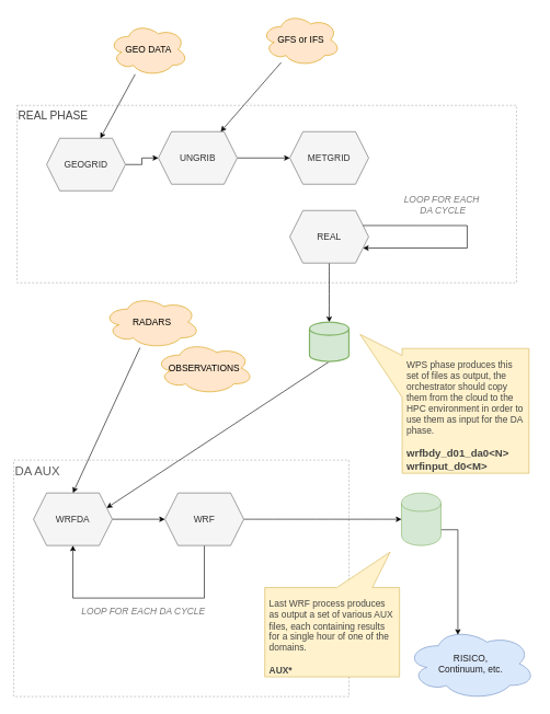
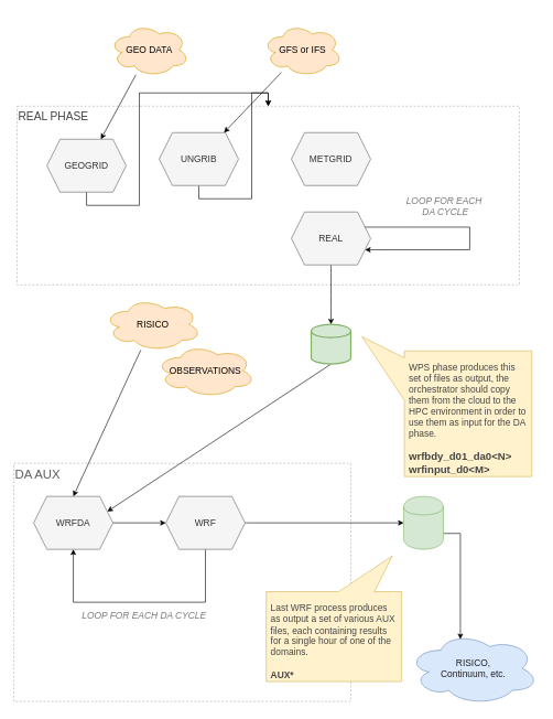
  <mxCell id="0" />
  <mxCell id="1" parent="0" />
  <mxCell id="2" value="&lt;font style=&quot;font-size: 19px&quot; color=&quot;#5e5e5e&quot;&gt;DA AUX&lt;/font&gt;" style="rounded=0;whiteSpace=wrap;html=1;dashed=1;strokeColor=#A6A6A6;align=left;verticalAlign=top;fontColor=#CFCFCF;" parent="1" vertex="1"><mxGeometry x="20" y="700" width="510" height="360" as="geometry" /></mxCell>
  <mxCell id="3" value="&lt;font color=&quot;#424242&quot; style=&quot;font-size: 17px&quot;&gt;REAL PHASE&lt;/font&gt;" style="rounded=0;whiteSpace=wrap;html=1;dashed=1;strokeColor=#A6A6A6;align=left;verticalAlign=top;fontColor=#CFCFCF;" parent="1" vertex="1"><mxGeometry x="25" y="160" width="760" height="270" as="geometry" /></mxCell>
  <mxCell id="4" value="&lt;div style=&quot;font-size: 14px&quot;&gt;&lt;font color=&quot;#454545&quot; style=&quot;font-size: 14px&quot;&gt;WPS phase produces this set of files as output, the orchestrator should copy them from the cloud to the HPC environment in order to use them as input for the DA phase.&lt;/font&gt;&lt;/div&gt;&lt;div style=&quot;font-size: 14px&quot;&gt;&lt;font color=&quot;#454545&quot; style=&quot;font-size: 14px&quot;&gt;&lt;br style=&quot;font-size: 14px&quot;&gt;&lt;/font&gt;&lt;/div&gt;&lt;div style=&quot;font-size: 16px&quot;&gt;&lt;font color=&quot;#454545&quot; style=&quot;font-size: 16px&quot;&gt;&lt;b&gt;wrfbdy_d01_da0&amp;lt;N&amp;gt;&lt;/b&gt;&lt;/font&gt;&lt;/div&gt;&lt;div style=&quot;font-size: 16px&quot;&gt;&lt;span style=&quot;color: rgb(69 , 69 , 69)&quot;&gt;&lt;b&gt;&lt;font style=&quot;font-size: 16px&quot;&gt;wrfinput_d0&amp;lt;M&amp;gt;&lt;/font&gt;&lt;/b&gt;&lt;/span&gt;&lt;/div&gt;" style="whiteSpace=wrap;html=1;shape=mxgraph.basic.rectCallout;dx=42.57;dy=64;boundedLbl=1;align=left;fontSize=14;strokeColor=#d6b656;spacingTop=10;spacingLeft=5;direction=south;spacingBottom=10;spacingRight=5;verticalAlign=top;fillColor=#fff2cc;" parent="1" vertex="1"><mxGeometry x="547" y="530" width="257" height="190" as="geometry" /></mxCell>
- <mxCell id="5" value="" style="edgeStyle=orthogonalEdgeStyle;rounded=0;orthogonalLoop=1;jettySize=auto;html=1;fontSize=14;fontColor=#616161;" parent="1" source="6" target="8" edge="1"><mxGeometry relative="1" as="geometry" /></mxCell>
+ <mxCell id="5" value="" style="edgeStyle=orthogonalEdgeStyle;rounded=0;orthogonalLoop=1;jettySize=auto;html=1;fontSize=14;fontColor=#616161;" parent="1" source="6" target="3" edge="1"><mxGeometry relative="1" as="geometry" /></mxCell>
  <mxCell id="6" value="GEOGRID" style="shape=hexagon;perimeter=hexagonPerimeter2;whiteSpace=wrap;html=1;fixedSize=1;strokeColor=#666666;fontSize=14;align=center;fontColor=#333333;fillColor=#f5f5f5;" parent="1" vertex="1"><mxGeometry x="70" y="210" width="120" height="80" as="geometry" /></mxCell>
- <mxCell id="7" value="" style="edgeStyle=orthogonalEdgeStyle;rounded=0;orthogonalLoop=1;jettySize=auto;html=1;fontSize=14;fontColor=#616161;" parent="1" source="8" target="9" edge="1"><mxGeometry relative="1" as="geometry" /></mxCell>
+ <mxCell id="7" value="" style="edgeStyle=orthogonalEdgeStyle;rounded=0;orthogonalLoop=1;jettySize=auto;html=1;fontSize=14;fontColor=#616161;" parent="1" source="8" target="3" edge="1"><mxGeometry relative="1" as="geometry" /></mxCell>
  <mxCell id="8" value="UNGRIB" style="shape=hexagon;perimeter=hexagonPerimeter2;whiteSpace=wrap;html=1;fixedSize=1;strokeColor=#666666;fontSize=14;align=center;fontColor=#333333;fillColor=#f5f5f5;" parent="1" vertex="1"><mxGeometry x="240" y="200" width="120" height="80" as="geometry" /></mxCell>
  <mxCell id="9" value="METGRID" style="shape=hexagon;perimeter=hexagonPerimeter2;whiteSpace=wrap;html=1;fixedSize=1;strokeColor=#666666;fontSize=14;align=center;fontColor=#333333;fillColor=#f5f5f5;" parent="1" vertex="1"><mxGeometry x="440" y="200" width="120" height="80" as="geometry" /></mxCell>
  <mxCell id="10" value="" style="rounded=0;orthogonalLoop=1;jettySize=auto;html=1;fontSize=14;fontColor=#787878;exitX=0.5;exitY=1;exitDx=0;exitDy=0;exitPerimeter=0;entryX=1;entryY=0.25;entryDx=0;entryDy=0;" parent="1" source="19" target="14" edge="1"><mxGeometry relative="1" as="geometry"><mxPoint x="500" y="480" as="targetPoint" /></mxGeometry></mxCell>
  <mxCell id="11" value="" style="edgeStyle=orthogonalEdgeStyle;curved=1;rounded=0;orthogonalLoop=1;jettySize=auto;html=1;fontSize=14;fontColor=#787878;entryX=0.5;entryY=0;entryDx=0;entryDy=0;entryPerimeter=0;" parent="1" source="12" target="19" edge="1"><mxGeometry relative="1" as="geometry" /></mxCell>
  <mxCell id="12" value="REAL" style="shape=hexagon;perimeter=hexagonPerimeter2;whiteSpace=wrap;html=1;fixedSize=1;strokeColor=#666666;fontSize=14;align=center;fontColor=#333333;fillColor=#f5f5f5;" parent="1" vertex="1"><mxGeometry x="440" y="320" width="120" height="80" as="geometry" /></mxCell>
  <mxCell id="13" value="" style="edgeStyle=none;rounded=0;orthogonalLoop=1;jettySize=auto;html=1;fontSize=14;fontColor=#787878;" parent="1" source="14" target="18" edge="1"><mxGeometry relative="1" as="geometry" /></mxCell>
  <mxCell id="14" value="WRFDA" style="shape=hexagon;perimeter=hexagonPerimeter2;whiteSpace=wrap;html=1;fixedSize=1;strokeColor=#666666;fontSize=14;align=center;fontColor=#333333;fillColor=#f5f5f5;" parent="1" vertex="1"><mxGeometry x="50" y="750" width="120" height="80" as="geometry" /></mxCell>
  <mxCell id="15" value="" style="edgeStyle=orthogonalEdgeStyle;rounded=0;orthogonalLoop=1;jettySize=auto;html=1;fontSize=14;fontColor=#787878;entryX=0.5;entryY=1;entryDx=0;entryDy=0;exitX=0.5;exitY=1;exitDx=0;exitDy=0;" parent="1" source="18" target="14" edge="1"><mxGeometry relative="1" as="geometry"><mxPoint x="450" y="790" as="targetPoint" /><Array as="points"><mxPoint x="310" y="910" /><mxPoint x="110" y="910" /></Array></mxGeometry></mxCell>
  <mxCell id="16" value="LOOP FOR EACH DA CYCLE" style="edgeLabel;html=1;align=center;verticalAlign=middle;resizable=0;points=[];fontSize=14;fontColor=#787878;fontStyle=2" parent="15" vertex="1" connectable="0"><mxGeometry x="0.392" y="-2" relative="1" as="geometry"><mxPoint x="77.14" y="22" as="offset" /></mxGeometry></mxCell>
  <mxCell id="17" value="" style="edgeStyle=orthogonalEdgeStyle;curved=1;rounded=0;orthogonalLoop=1;jettySize=auto;html=1;fontSize=14;fontColor=#787878;" parent="1" source="18" target="21" edge="1"><mxGeometry relative="1" as="geometry" /></mxCell>
  <mxCell id="18" value="WRF" style="shape=hexagon;perimeter=hexagonPerimeter2;whiteSpace=wrap;html=1;fixedSize=1;strokeColor=#666666;fontSize=14;align=center;fontColor=#333333;fillColor=#f5f5f5;" parent="1" vertex="1"><mxGeometry x="250" y="750" width="120" height="80" as="geometry" /></mxCell>
  <mxCell id="19" value="" style="strokeWidth=2;html=1;shape=mxgraph.flowchart.database;whiteSpace=wrap;fontSize=14;align=center;fillColor=#d5e8d4;strokeColor=#82b366;" parent="1" vertex="1"><mxGeometry x="470" y="490" width="60" height="60" as="geometry" /></mxCell>
  <mxCell id="20" value="" style="edgeStyle=orthogonalEdgeStyle;rounded=0;orthogonalLoop=1;jettySize=auto;html=1;fontSize=14;fontColor=#787878;entryX=0.4;entryY=0.1;entryDx=0;entryDy=0;entryPerimeter=0;exitX=1;exitY=0.7;exitDx=0;exitDy=0;" parent="1" source="21" target="25" edge="1"><mxGeometry relative="1" as="geometry"><mxPoint x="720" y="790" as="targetPoint" /></mxGeometry></mxCell>
  <mxCell id="21" value="" style="shape=cylinder;whiteSpace=wrap;html=1;boundedLbl=1;backgroundOutline=1;fontSize=14;strokeColor=#82b366;fillColor=#d5e8d4;" parent="1" vertex="1"><mxGeometry x="610" y="750" width="60" height="80" as="geometry" /></mxCell>
  <mxCell id="22" value="&lt;div style=&quot;font-size: 14px&quot;&gt;&lt;font color=&quot;#454545&quot;&gt;Last WRF process produces as output a set of various AUX files, each containing results for a single hour of one of the domains.&lt;br&gt;&lt;br&gt;&lt;b&gt;AUX*&lt;/b&gt;&lt;/font&gt;&lt;/div&gt;" style="whiteSpace=wrap;html=1;shape=mxgraph.basic.rectCallout;dx=68.29;dy=54;boundedLbl=1;align=left;fontSize=14;strokeColor=#d6b656;spacingTop=10;spacingLeft=5;direction=west;spacingBottom=10;spacingRight=5;verticalAlign=top;fillColor=#fff2cc;" parent="1" vertex="1"><mxGeometry x="402" y="840" width="205" height="190" as="geometry" /></mxCell>
  <mxCell id="23" value="" style="edgeStyle=orthogonalEdgeStyle;rounded=0;orthogonalLoop=1;jettySize=auto;html=1;fontSize=14;fontColor=#616161;entryX=1;entryY=0.75;entryDx=0;entryDy=0;exitX=1;exitY=0.25;exitDx=0;exitDy=0;" parent="1" source="12" target="12" edge="1"><mxGeometry relative="1" as="geometry"><mxPoint x="453" y="330" as="sourcePoint" /><mxPoint x="560" y="390" as="targetPoint" /><Array as="points"><mxPoint x="710" y="343" /><mxPoint x="710" y="377" /></Array></mxGeometry></mxCell>
  <mxCell id="24" value="LOOP FOR EACH&lt;br&gt;&amp;nbsp;DA CYCLE" style="edgeLabel;html=1;align=center;verticalAlign=middle;resizable=0;points=[];fontSize=14;fontStyle=2;fontColor=#787878;" parent="23" vertex="1" connectable="0"><mxGeometry x="-0.7" relative="1" as="geometry"><mxPoint x="65.71" y="-32.86" as="offset" /></mxGeometry></mxCell>
  <mxCell id="25" value="&lt;font color=&quot;#1f1f1f&quot;&gt;RISICO, &lt;br&gt;Continuum, etc.&lt;/font&gt;" style="ellipse;shape=cloud;whiteSpace=wrap;html=1;strokeColor=#6c8ebf;fontSize=14;align=center;fillColor=#dae8fc;" parent="1" vertex="1"><mxGeometry x="617" y="955" width="197" height="110" as="geometry" /></mxCell>
  <mxCell id="26" value="" style="rounded=0;orthogonalLoop=1;jettySize=auto;html=1;fontSize=14;fontColor=#787878;" parent="1" source="27" target="8" edge="1"><mxGeometry relative="1" as="geometry" /></mxCell>
- <mxCell id="27" value="GFS or IFS" style="ellipse;shape=cloud;whiteSpace=wrap;html=1;strokeColor=#d79b00;fontSize=14;align=center;fillColor=#ffe6cc;" parent="1" vertex="1"><mxGeometry x="397" y="20" width="120" height="80" as="geometry" /></mxCell>
+ <mxCell id="27" value="GFS or IFS" style="ellipse;shape=cloud;whiteSpace=wrap;html=1;strokeColor=#d79b00;fontSize=14;align=center;fillColor=#ffe6cc;" parent="1" vertex="1"><mxGeometry x="397" y="35" width="120" height="80" as="geometry" /></mxCell>
  <mxCell id="28" value="" style="rounded=0;orthogonalLoop=1;jettySize=auto;html=1;fontSize=14;fontColor=#787878;" parent="1" source="29" target="6" edge="1"><mxGeometry relative="1" as="geometry" /></mxCell>
  <mxCell id="29" value="GEO DATA" style="ellipse;shape=cloud;whiteSpace=wrap;html=1;strokeColor=#d79b00;fontSize=14;align=center;fillColor=#ffe6cc;" parent="1" vertex="1"><mxGeometry x="165" y="35" width="120" height="80" as="geometry" /></mxCell>
  <mxCell id="30" value="" style="rounded=0;orthogonalLoop=1;jettySize=auto;html=1;fontSize=14;fontColor=#787878;entryX=0.5;entryY=0;entryDx=0;entryDy=0;" parent="1" source="31" target="14" edge="1"><mxGeometry relative="1" as="geometry" /></mxCell>
- <mxCell id="31" value="RADARS" style="ellipse;shape=cloud;whiteSpace=wrap;html=1;strokeColor=#d79b00;fontSize=14;align=center;fillColor=#ffe6cc;" parent="1" vertex="1"><mxGeometry x="156.5" y="450" width="147" height="80" as="geometry" /></mxCell>
+ <mxCell id="31" value="RISICO" style="ellipse;shape=cloud;whiteSpace=wrap;html=1;strokeColor=#d79b00;fontSize=14;align=center;fillColor=#ffe6cc;" parent="1" vertex="1"><mxGeometry x="156.5" y="450" width="147" height="80" as="geometry" /></mxCell>
  <mxCell id="32" value="OBSERVATIONS" style="ellipse;shape=cloud;whiteSpace=wrap;html=1;strokeColor=#d79b00;fontSize=14;align=center;fillColor=#ffe6cc;" parent="1" vertex="1"><mxGeometry x="235" y="520" width="150" height="80" as="geometry" /></mxCell>
